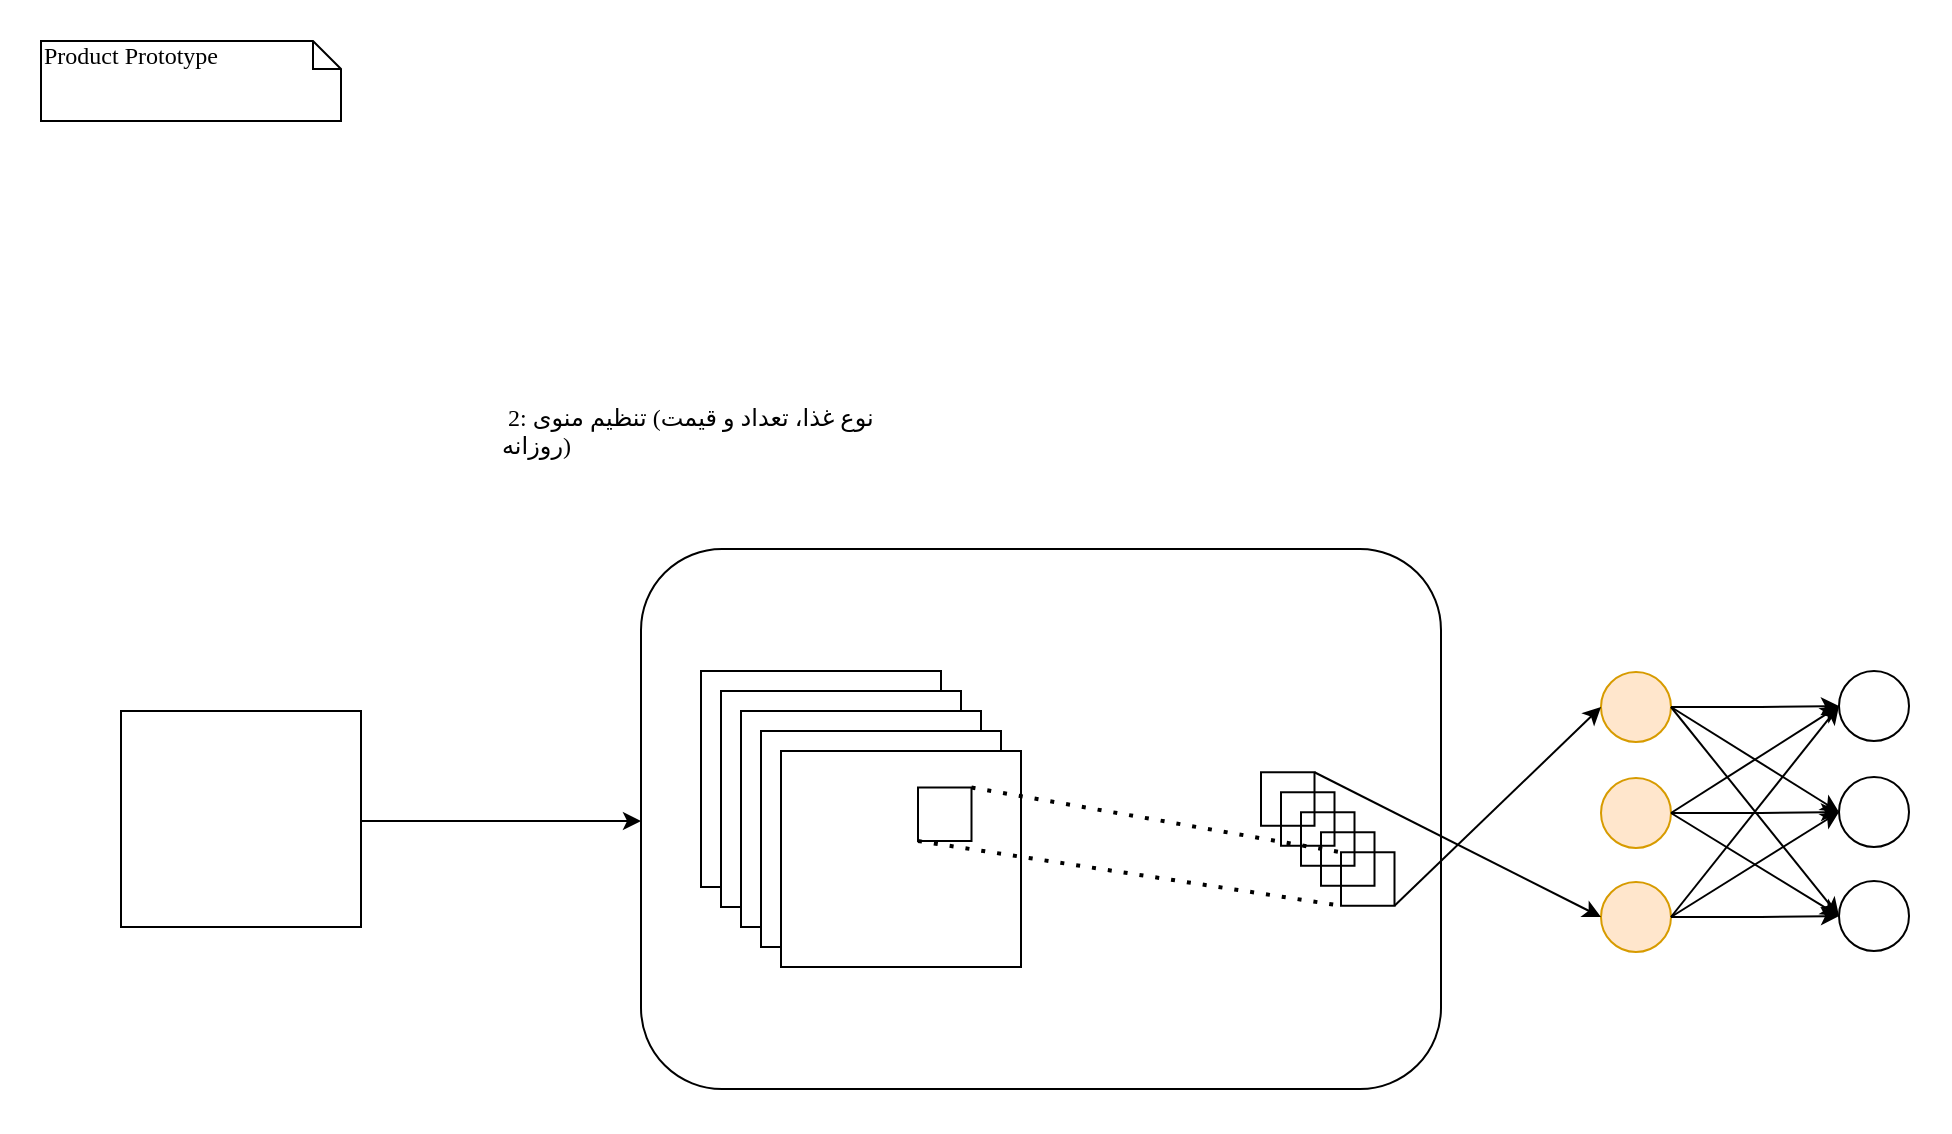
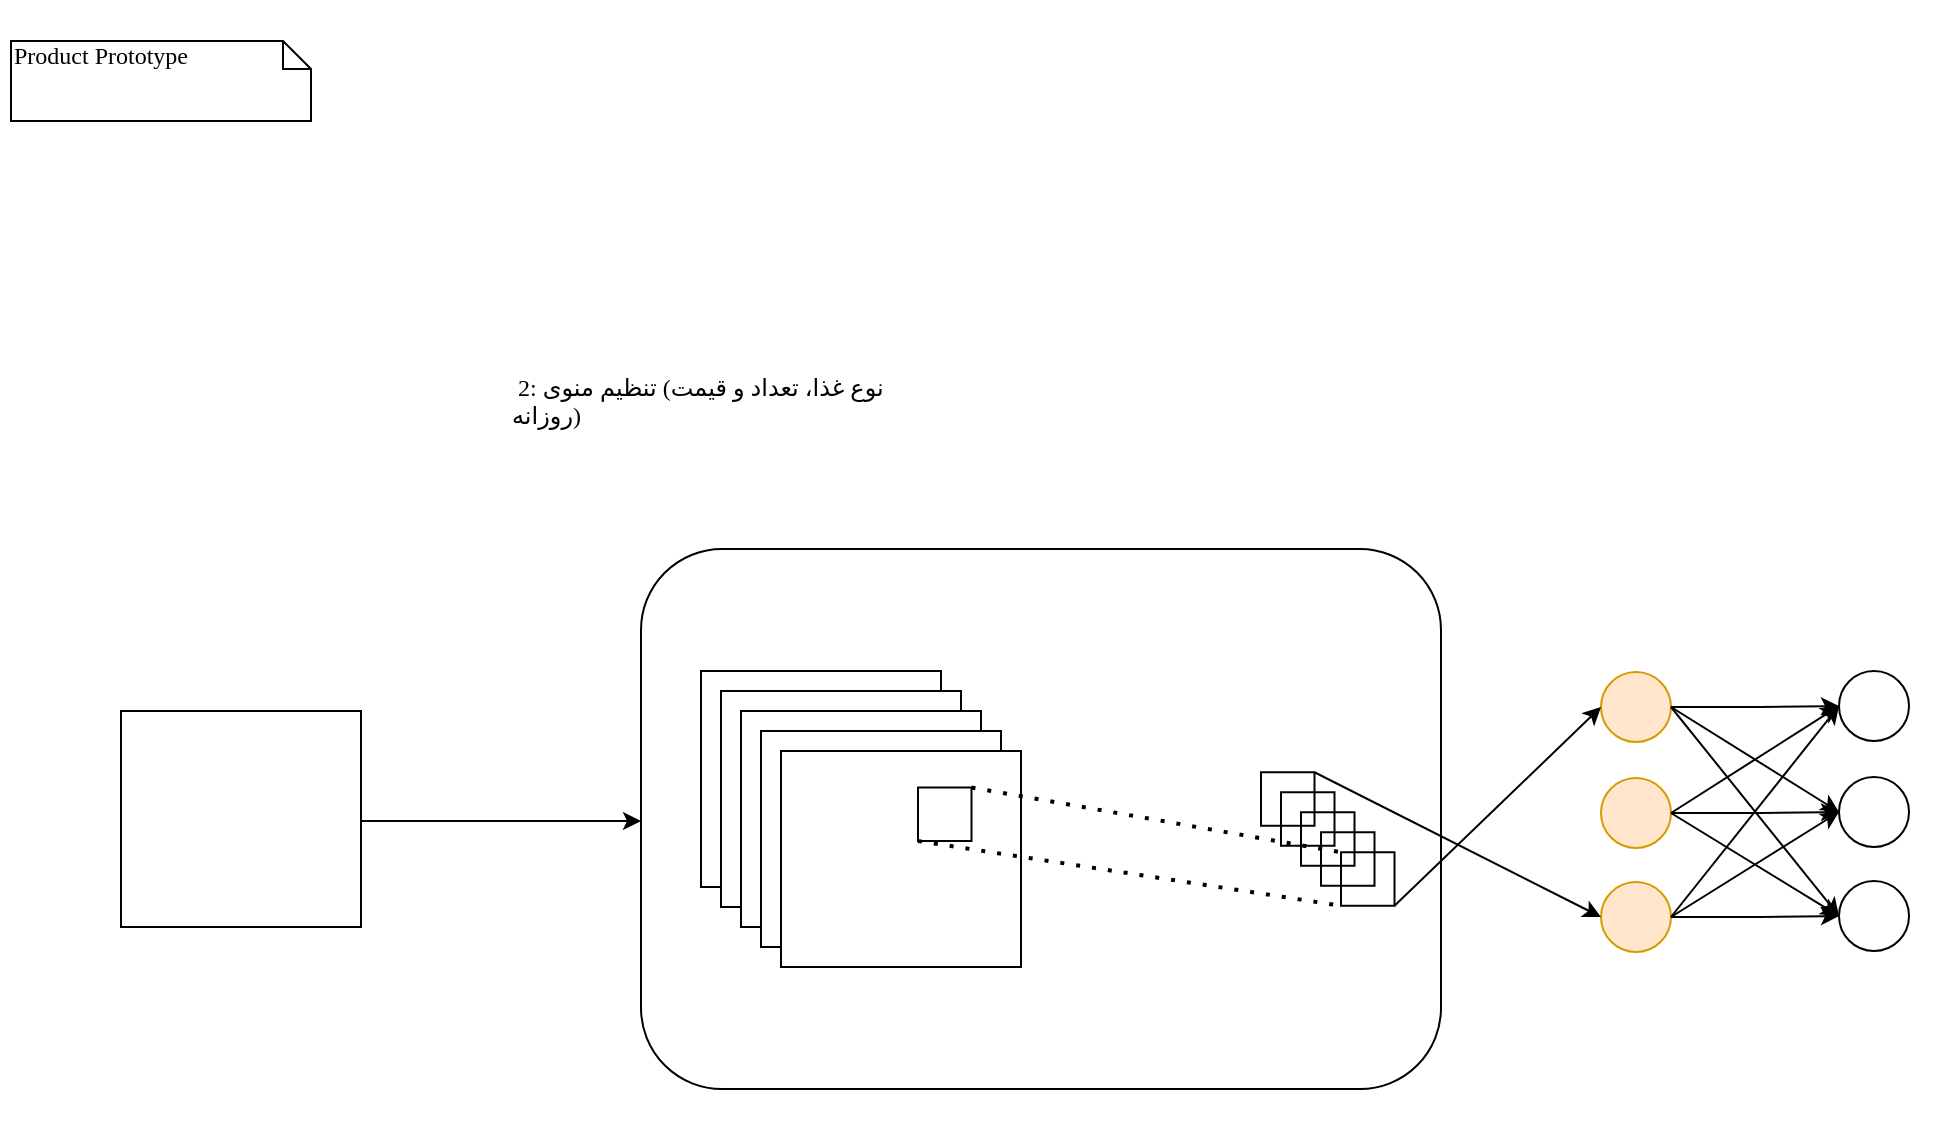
  <mxCell id="0" />
  <mxCell id="1" parent="0" />
  <mxCell id="2" value="" style="rounded=1;whiteSpace=wrap;html=1;fillColor=none;" parent="1" vertex="1"><mxGeometry x="320" y="274.01" width="400" height="270" as="geometry" /></mxCell>
- <mxCell id="3" value="&lt;span style=&quot;font-family: &amp;#34;verdana&amp;#34; ; text-align: center&quot;&gt;&amp;nbsp;2: نوع غذا، تعداد و قیمت)&amp;nbsp;&lt;/span&gt;&lt;span style=&quot;font-family: &amp;#34;verdana&amp;#34; ; text-align: center&quot;&gt;تنظیم منوی روزانه)&lt;/span&gt;" style="text;whiteSpace=wrap;html=1;" parent="1" vertex="1"><mxGeometry x="249" y="195" width="216" height="30" as="geometry" /></mxCell>
- <mxCell id="4" value="Product Prototype" style="shape=note;whiteSpace=wrap;html=1;size=14;verticalAlign=top;align=left;spacingTop=-6;rounded=0;shadow=0;comic=0;labelBackgroundColor=none;strokeWidth=1;fontFamily=Verdana;fontSize=12" parent="1" vertex="1"><mxGeometry width="150" height="40" as="geometry" x="20" y="20" /></mxCell>
+ <mxCell id="3" value="&lt;span style=&quot;font-family: &amp;#34;verdana&amp;#34; ; text-align: center&quot;&gt;&amp;nbsp;2: نوع غذا، تعداد و قیمت)&amp;nbsp;&lt;/span&gt;&lt;span style=&quot;font-family: &amp;#34;verdana&amp;#34; ; text-align: center&quot;&gt;تنظیم منوی روزانه)&lt;/span&gt;" style="text;whiteSpace=wrap;html=1;" parent="1" vertex="1"><mxGeometry x="254" y="180" width="216" height="30" as="geometry" /></mxCell>
+ <mxCell id="4" value="Product Prototype" style="shape=note;whiteSpace=wrap;html=1;size=14;verticalAlign=top;align=left;spacingTop=-6;rounded=0;shadow=0;comic=0;labelBackgroundColor=none;strokeWidth=1;fontFamily=Verdana;fontSize=12" parent="1" vertex="1"><mxGeometry x="5" y="20" width="150" height="40" as="geometry" /></mxCell>
  <mxCell id="5" style="edgeStyle=orthogonalEdgeStyle;rounded=0;orthogonalLoop=1;jettySize=auto;html=1;exitX=1;exitY=0.5;exitDx=0;exitDy=0;" edge="1" parent="1" source="6"><mxGeometry relative="1" as="geometry"><mxPoint x="320" y="410" as="targetPoint" /><Array as="points"><mxPoint x="190" y="410" /><mxPoint x="451" y="410" /></Array></mxGeometry></mxCell>
  <mxCell id="6" value="" style="rounded=0;whiteSpace=wrap;html=1;" parent="1" vertex="1"><mxGeometry x="60" y="355" width="120" height="108" as="geometry" /></mxCell>
  <mxCell id="7" value="" style="rounded=0;whiteSpace=wrap;html=1;" vertex="1" parent="1"><mxGeometry x="350" y="335" width="120" height="108" as="geometry" /></mxCell>
  <mxCell id="8" value="" style="rounded=0;whiteSpace=wrap;html=1;" vertex="1" parent="1"><mxGeometry x="360" y="345" width="120" height="108" as="geometry" /></mxCell>
  <mxCell id="9" value="" style="rounded=0;whiteSpace=wrap;html=1;" vertex="1" parent="1"><mxGeometry x="370" y="355" width="120" height="108" as="geometry" /></mxCell>
  <mxCell id="10" value="" style="rounded=0;whiteSpace=wrap;html=1;" vertex="1" parent="1"><mxGeometry x="380" y="365" width="120" height="108" as="geometry" /></mxCell>
  <mxCell id="11" value="" style="rounded=0;whiteSpace=wrap;html=1;" vertex="1" parent="1"><mxGeometry x="390" y="375" width="120" height="108" as="geometry" /></mxCell>
  <mxCell id="12" value="" style="ellipse;whiteSpace=wrap;html=1;aspect=fixed;fillColor=#ffe6cc;strokeColor=#d79b00;" vertex="1" parent="1"><mxGeometry x="800" y="335.5" width="35" height="35" as="geometry" /></mxCell>
  <mxCell id="13" value="" style="ellipse;whiteSpace=wrap;html=1;aspect=fixed;fillColor=#ffe6cc;strokeColor=#d79b00;" vertex="1" parent="1"><mxGeometry x="800" y="440.5" width="35" height="35" as="geometry" /></mxCell>
  <mxCell id="14" value="" style="ellipse;whiteSpace=wrap;html=1;aspect=fixed;fillColor=#ffe6cc;strokeColor=#d79b00;" vertex="1" parent="1"><mxGeometry x="800" y="388.5" width="35" height="35" as="geometry" /></mxCell>
  <mxCell id="15" value="" style="ellipse;whiteSpace=wrap;html=1;aspect=fixed;" vertex="1" parent="1"><mxGeometry x="919" y="335" width="35" height="35" as="geometry" /></mxCell>
  <mxCell id="16" value="" style="ellipse;whiteSpace=wrap;html=1;aspect=fixed;" vertex="1" parent="1"><mxGeometry x="919" y="440" width="35" height="35" as="geometry" /></mxCell>
  <mxCell id="17" value="" style="ellipse;whiteSpace=wrap;html=1;aspect=fixed;" vertex="1" parent="1"><mxGeometry x="919" y="388" width="35" height="35" as="geometry" /></mxCell>
  <mxCell id="18" style="edgeStyle=orthogonalEdgeStyle;rounded=0;orthogonalLoop=1;jettySize=auto;html=1;exitX=1;exitY=0.5;exitDx=0;exitDy=0;entryX=0;entryY=0.5;entryDx=0;entryDy=0;" edge="1" parent="1" source="12" target="15"><mxGeometry relative="1" as="geometry"><mxPoint x="954" y="261" as="targetPoint" /><mxPoint x="814" y="260" as="sourcePoint" /><Array as="points"><mxPoint x="880" y="353" /><mxPoint x="880" y="353" /></Array></mxGeometry></mxCell>
  <mxCell id="19" style="edgeStyle=orthogonalEdgeStyle;rounded=0;orthogonalLoop=1;jettySize=auto;html=1;exitX=1;exitY=0.5;exitDx=0;exitDy=0;entryX=0;entryY=0.5;entryDx=0;entryDy=0;" edge="1" parent="1" source="14" target="17"><mxGeometry relative="1" as="geometry"><mxPoint x="929" y="372.5" as="targetPoint" /><mxPoint x="845" y="373" as="sourcePoint" /><Array as="points"><mxPoint x="880" y="406" /><mxPoint x="880" y="406" /></Array></mxGeometry></mxCell>
  <mxCell id="20" style="edgeStyle=orthogonalEdgeStyle;rounded=0;orthogonalLoop=1;jettySize=auto;html=1;exitX=1;exitY=0.5;exitDx=0;exitDy=0;entryX=0;entryY=0.5;entryDx=0;entryDy=0;" edge="1" parent="1" source="13" target="16"><mxGeometry relative="1" as="geometry"><mxPoint x="939" y="392.5" as="targetPoint" /><mxPoint x="855" y="393" as="sourcePoint" /><Array as="points"><mxPoint x="880" y="458" /><mxPoint x="880" y="458" /></Array></mxGeometry></mxCell>
  <mxCell id="21" value="" style="endArrow=classic;html=1;rounded=0;entryX=0;entryY=0.5;entryDx=0;entryDy=0;exitX=1;exitY=0.5;exitDx=0;exitDy=0;" edge="1" parent="1" source="14" target="15"><mxGeometry width="50" height="50" relative="1" as="geometry"><mxPoint x="835" y="405" as="sourcePoint" /><mxPoint x="885" y="355" as="targetPoint" /></mxGeometry></mxCell>
  <mxCell id="22" value="" style="endArrow=classic;html=1;rounded=0;exitX=1;exitY=0.5;exitDx=0;exitDy=0;entryX=0;entryY=0.5;entryDx=0;entryDy=0;" edge="1" parent="1" source="13" target="17"><mxGeometry width="50" height="50" relative="1" as="geometry"><mxPoint x="500" y="340" as="sourcePoint" /><mxPoint x="550" y="290" as="targetPoint" /></mxGeometry></mxCell>
  <mxCell id="23" value="" style="endArrow=classic;html=1;rounded=0;entryX=0;entryY=0.5;entryDx=0;entryDy=0;exitX=1;exitY=0.5;exitDx=0;exitDy=0;" edge="1" parent="1" source="12" target="17"><mxGeometry width="50" height="50" relative="1" as="geometry"><mxPoint x="500" y="340" as="sourcePoint" /><mxPoint x="550" y="290" as="targetPoint" /></mxGeometry></mxCell>
  <mxCell id="24" value="" style="endArrow=classic;html=1;rounded=0;entryX=0;entryY=0.5;entryDx=0;entryDy=0;exitX=1;exitY=0.5;exitDx=0;exitDy=0;" edge="1" parent="1" source="14" target="16"><mxGeometry width="50" height="50" relative="1" as="geometry"><mxPoint x="500" y="340" as="sourcePoint" /><mxPoint x="550" y="290" as="targetPoint" /></mxGeometry></mxCell>
  <mxCell id="25" value="" style="endArrow=classic;html=1;rounded=0;entryX=0;entryY=0.5;entryDx=0;entryDy=0;exitX=1;exitY=0.5;exitDx=0;exitDy=0;" edge="1" parent="1" source="12" target="16"><mxGeometry width="50" height="50" relative="1" as="geometry"><mxPoint x="500" y="340" as="sourcePoint" /><mxPoint x="550" y="290" as="targetPoint" /></mxGeometry></mxCell>
  <mxCell id="26" value="" style="endArrow=classic;html=1;rounded=0;exitX=1;exitY=0.5;exitDx=0;exitDy=0;entryX=0;entryY=0.5;entryDx=0;entryDy=0;" edge="1" parent="1" source="13" target="15"><mxGeometry width="50" height="50" relative="1" as="geometry"><mxPoint x="500" y="340" as="sourcePoint" /><mxPoint x="550" y="290" as="targetPoint" /></mxGeometry></mxCell>
  <mxCell id="27" value="" style="whiteSpace=wrap;html=1;aspect=fixed;fillColor=none;" vertex="1" parent="1"><mxGeometry x="458.5" y="393.25" width="26.75" height="26.75" as="geometry" /></mxCell>
  <mxCell id="28" value="" style="endArrow=none;dashed=1;html=1;dashPattern=1 3;strokeWidth=2;rounded=0;exitX=1;exitY=0;exitDx=0;exitDy=0;entryX=0;entryY=0;entryDx=0;entryDy=0;" edge="1" parent="1" source="27" target="33"><mxGeometry width="50" height="50" relative="1" as="geometry"><mxPoint x="500" y="340" as="sourcePoint" /><mxPoint x="550" y="290" as="targetPoint" /></mxGeometry></mxCell>
  <mxCell id="29" value="" style="whiteSpace=wrap;html=1;aspect=fixed;fillColor=none;" vertex="1" parent="1"><mxGeometry x="630" y="385.63" width="26.75" height="26.75" as="geometry" /></mxCell>
  <mxCell id="30" value="" style="whiteSpace=wrap;html=1;aspect=fixed;fillColor=none;" vertex="1" parent="1"><mxGeometry x="640" y="395.63" width="26.75" height="26.75" as="geometry" /></mxCell>
  <mxCell id="31" value="" style="whiteSpace=wrap;html=1;aspect=fixed;fillColor=none;" vertex="1" parent="1"><mxGeometry x="650" y="405.63" width="26.75" height="26.75" as="geometry" /></mxCell>
  <mxCell id="32" value="" style="whiteSpace=wrap;html=1;aspect=fixed;fillColor=none;" vertex="1" parent="1"><mxGeometry x="660" y="415.63" width="26.75" height="26.75" as="geometry" /></mxCell>
  <mxCell id="33" value="" style="whiteSpace=wrap;html=1;aspect=fixed;fillColor=none;" vertex="1" parent="1"><mxGeometry x="670" y="425.63" width="26.75" height="26.75" as="geometry" /></mxCell>
  <mxCell id="34" value="" style="endArrow=none;dashed=1;html=1;dashPattern=1 3;strokeWidth=2;rounded=0;exitX=0;exitY=1;exitDx=0;exitDy=0;entryX=0;entryY=1;entryDx=0;entryDy=0;" edge="1" parent="1" source="27" target="33"><mxGeometry width="50" height="50" relative="1" as="geometry"><mxPoint x="500" y="340" as="sourcePoint" /><mxPoint x="550" y="290" as="targetPoint" /></mxGeometry></mxCell>
  <mxCell id="35" value="" style="endArrow=classic;html=1;rounded=0;entryX=0;entryY=0.5;entryDx=0;entryDy=0;exitX=1;exitY=1;exitDx=0;exitDy=0;" edge="1" parent="1" source="33" target="12"><mxGeometry width="50" height="50" relative="1" as="geometry"><mxPoint x="700" y="450" as="sourcePoint" /><mxPoint x="550" y="290" as="targetPoint" /></mxGeometry></mxCell>
  <mxCell id="36" value="" style="endArrow=classic;html=1;rounded=0;exitX=1;exitY=0;exitDx=0;exitDy=0;entryX=0;entryY=0.5;entryDx=0;entryDy=0;" edge="1" parent="1" source="29" target="13"><mxGeometry width="50" height="50" relative="1" as="geometry"><mxPoint x="500" y="340" as="sourcePoint" /><mxPoint x="550" y="290" as="targetPoint" /></mxGeometry></mxCell>
